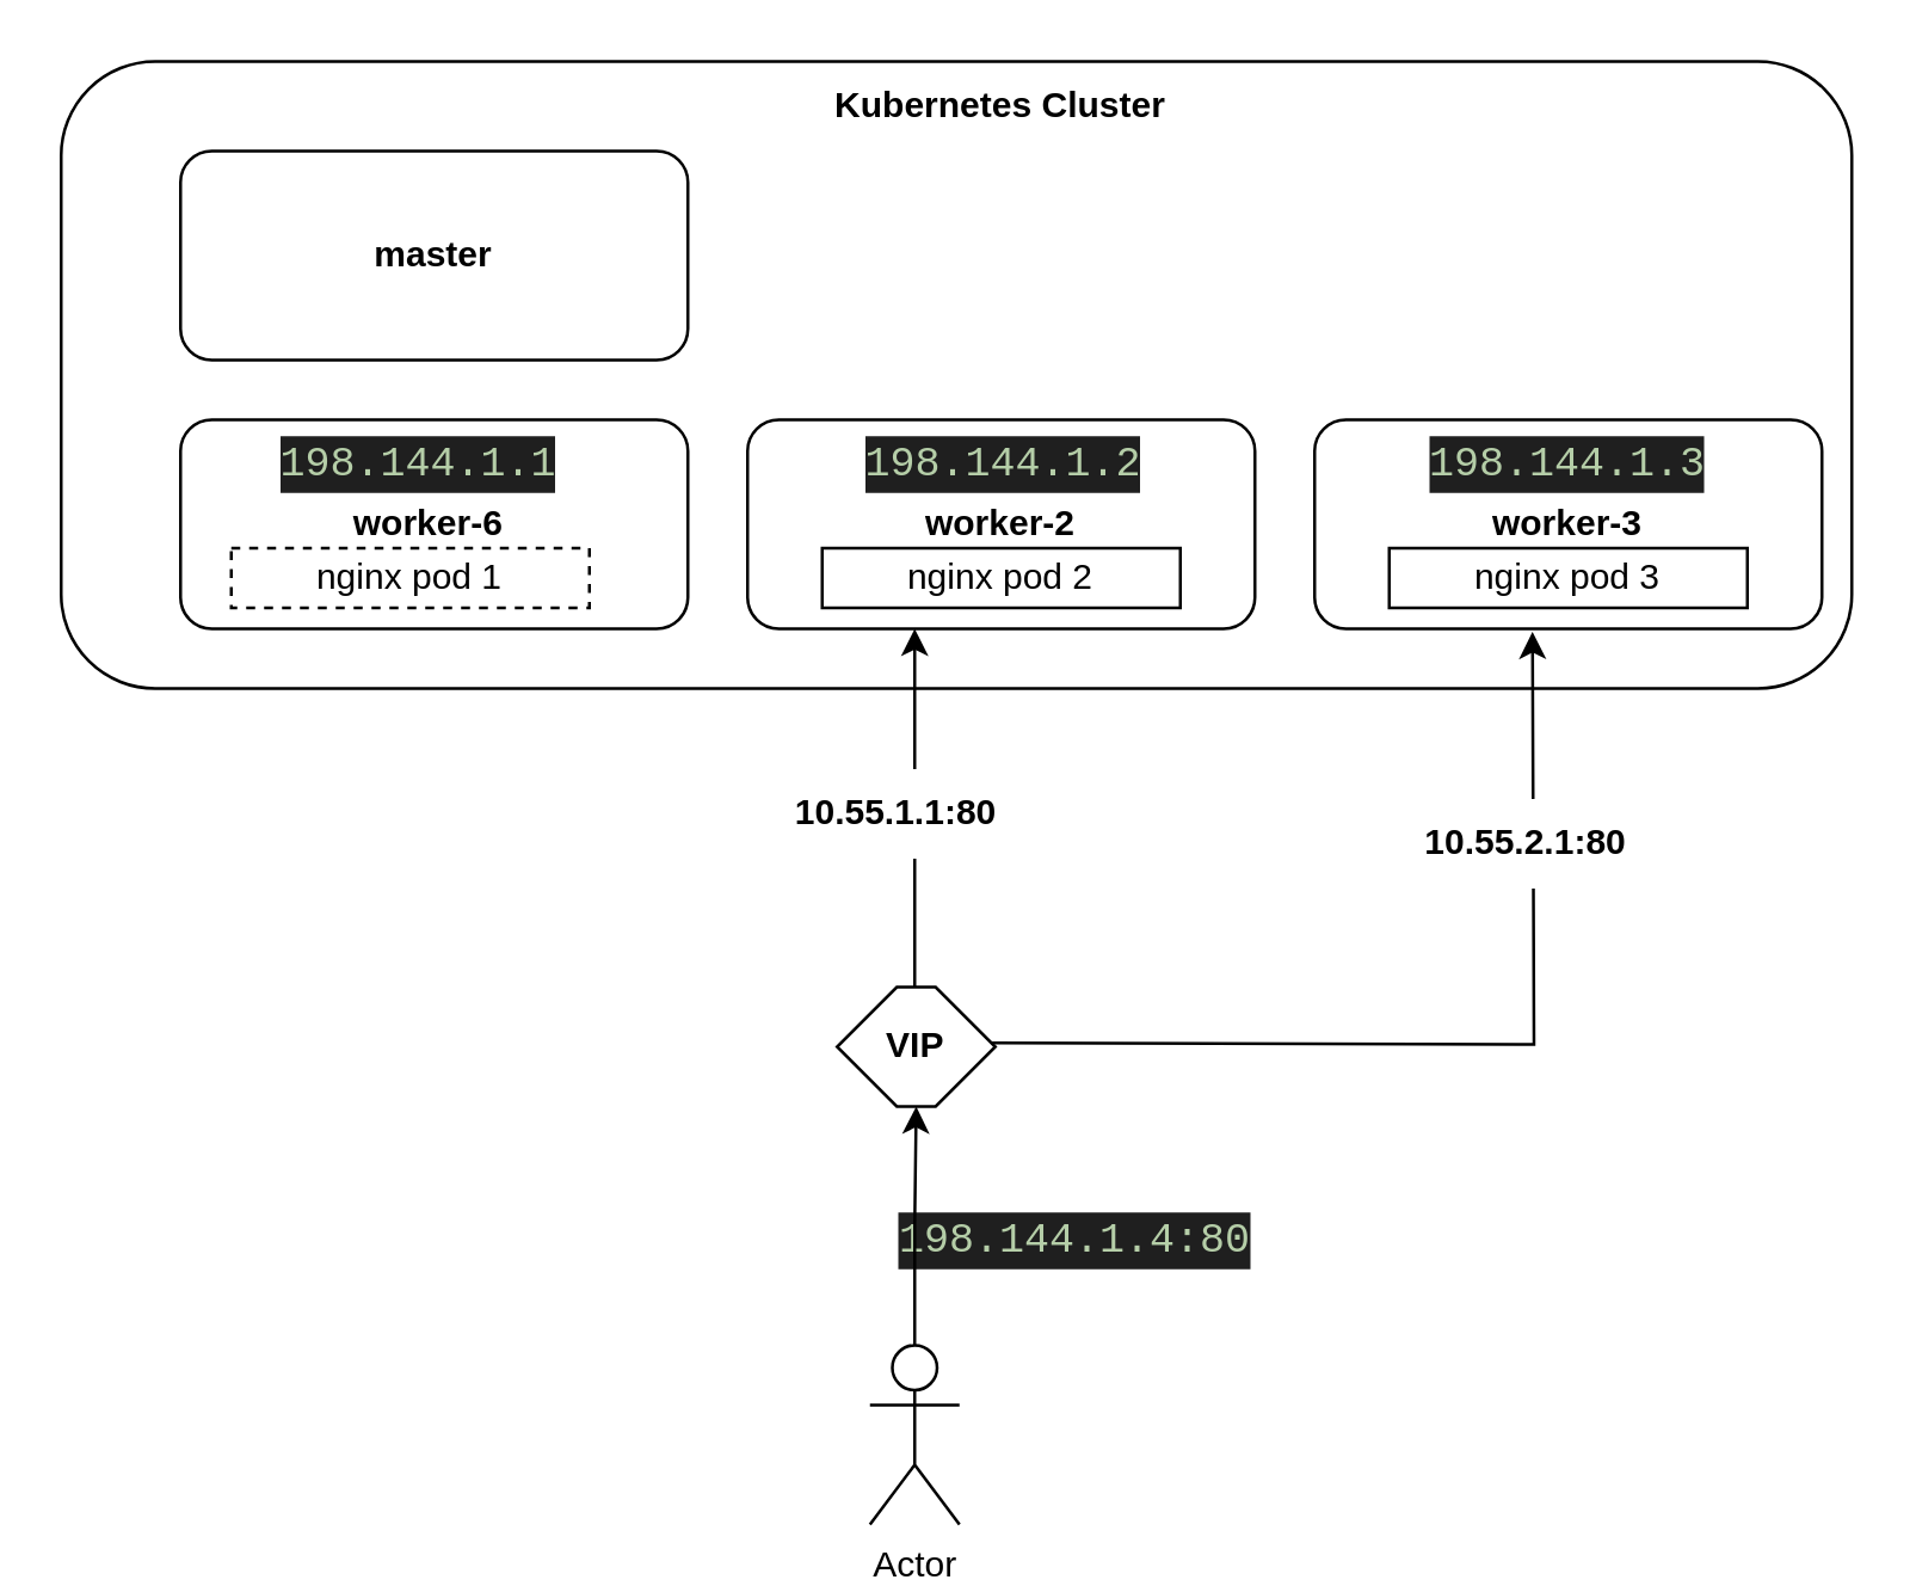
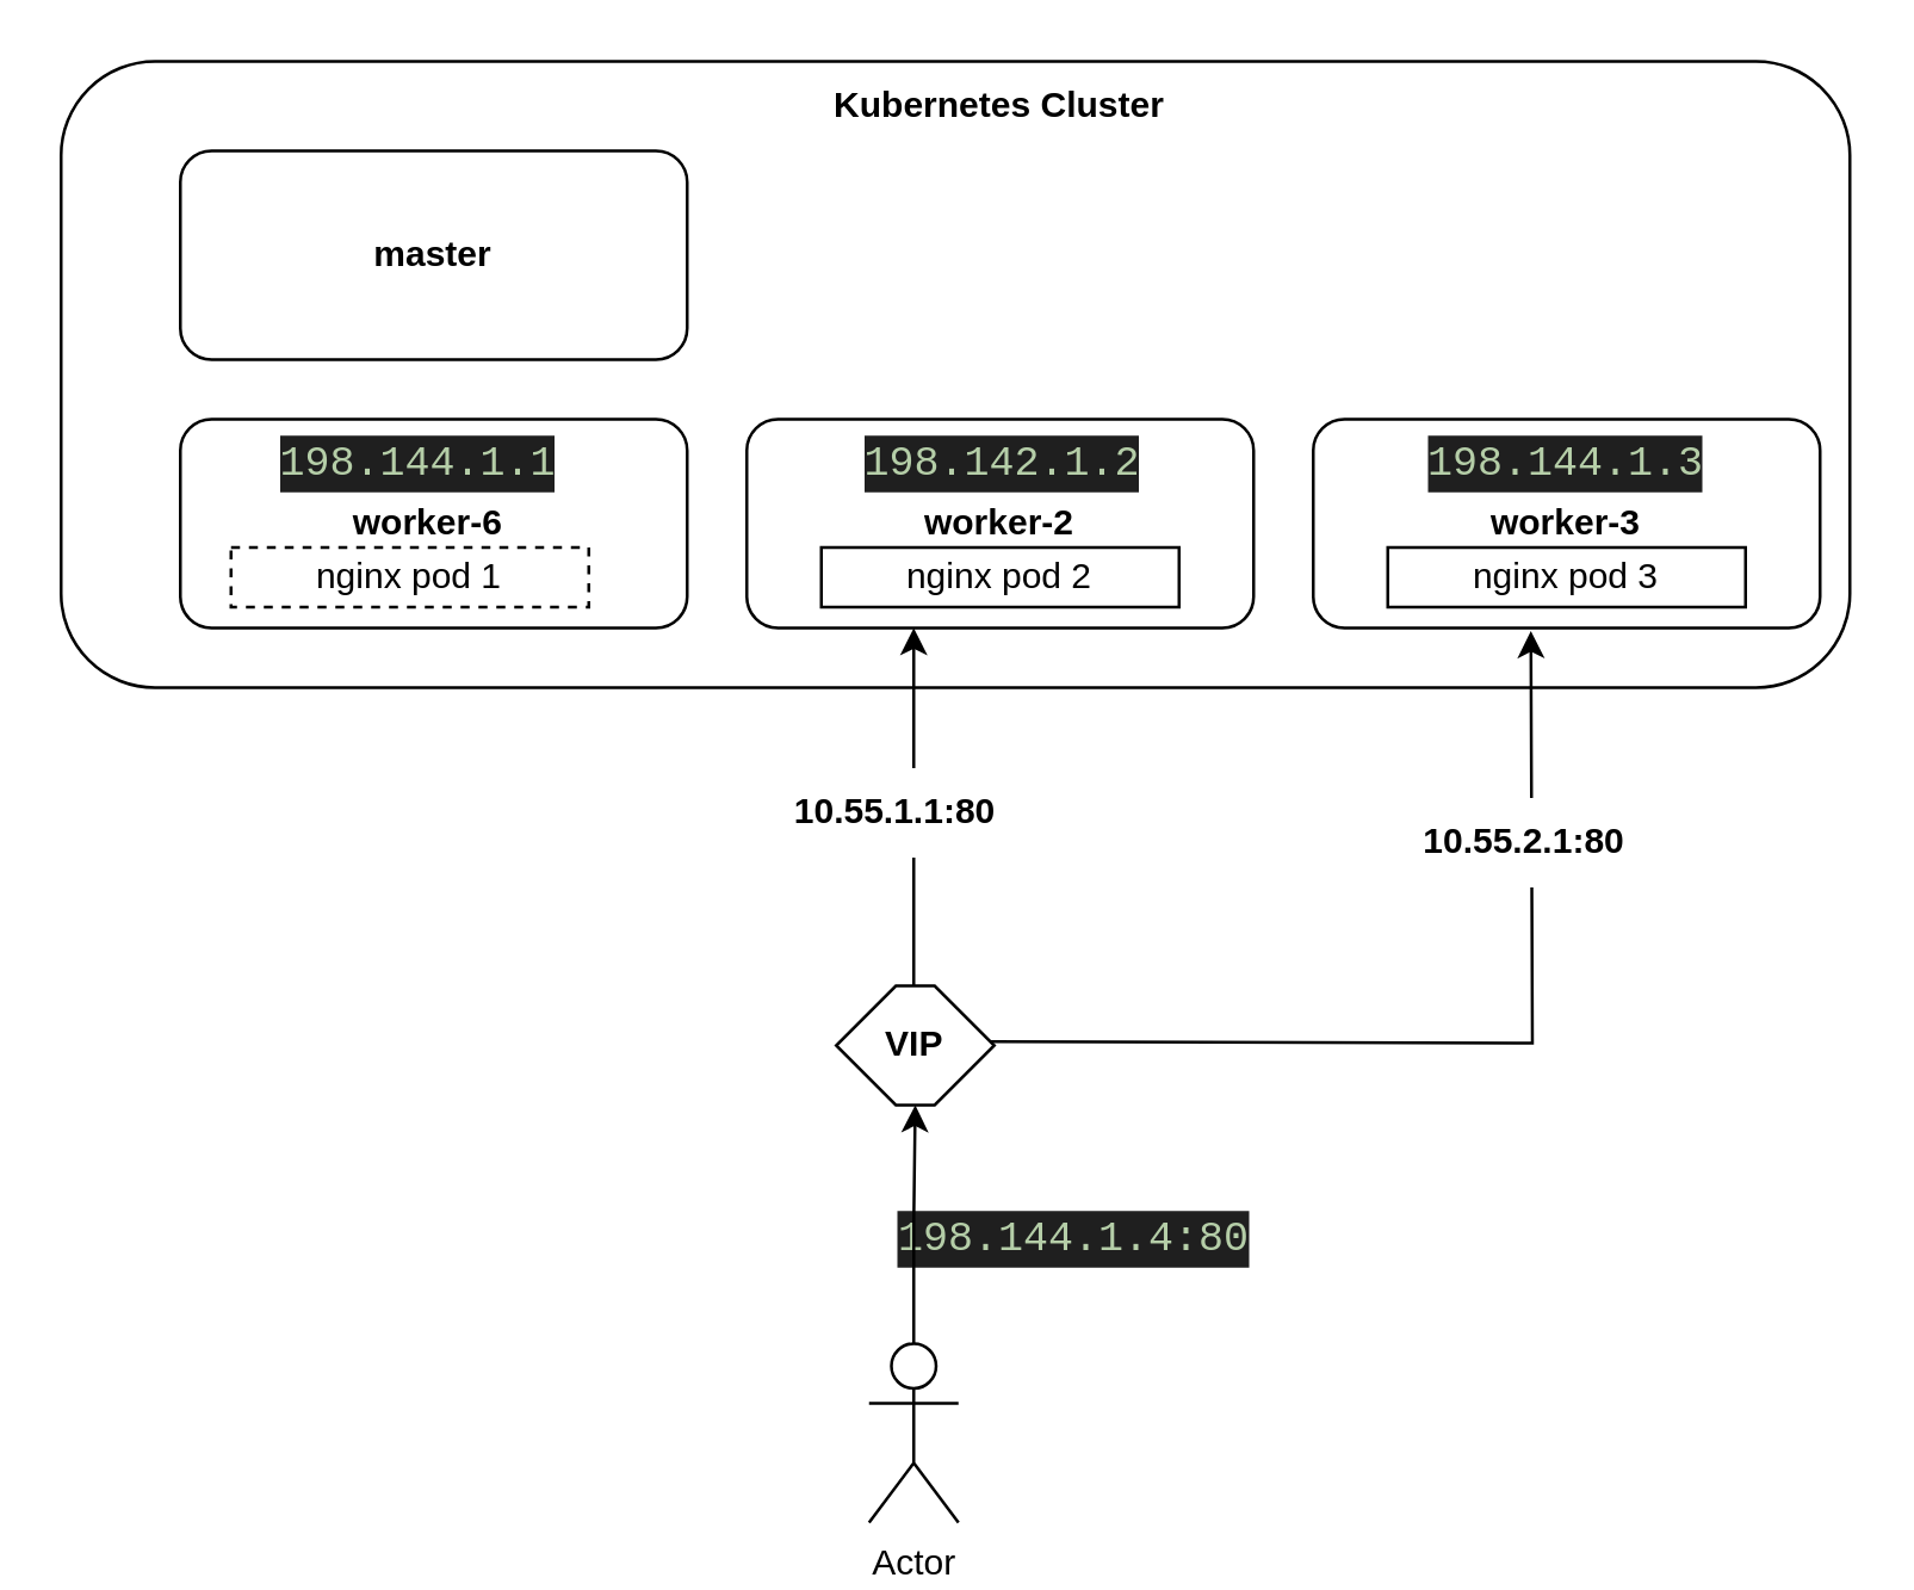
  <mxCell id="0" />
  <mxCell id="1" parent="0" />
  <mxCell id="2" value="" style="rounded=1;whiteSpace=wrap;html=1;" vertex="1" parent="1"><mxGeometry x="20" y="20" width="600" height="210" as="geometry" /></mxCell>
  <mxCell id="3" value="&lt;b&gt;Kubernetes Cluster&lt;/b&gt;" style="text;html=1;align=center;verticalAlign=middle;whiteSpace=wrap;rounded=0;" vertex="1" parent="1"><mxGeometry x="270" y="20" width="130" height="30" as="geometry" /></mxCell>
  <mxCell id="4" value="&lt;b&gt;master&lt;/b&gt;" style="rounded=1;whiteSpace=wrap;html=1;" vertex="1" parent="1"><mxGeometry x="60" y="50" width="170" height="70" as="geometry" /></mxCell>
  <mxCell id="5" value="&lt;b&gt;worker-6&amp;nbsp;&lt;/b&gt;" style="rounded=1;whiteSpace=wrap;html=1;" vertex="1" parent="1"><mxGeometry x="60" y="140" width="170" height="70" as="geometry" /></mxCell>
  <mxCell id="6" value="&lt;b&gt;worker-2&lt;/b&gt;" style="rounded=1;whiteSpace=wrap;html=1;" vertex="1" parent="1"><mxGeometry x="250" y="140" width="170" height="70" as="geometry" /></mxCell>
  <mxCell id="7" value="&lt;b&gt;worker-3&lt;/b&gt;" style="rounded=1;whiteSpace=wrap;html=1;" vertex="1" parent="1"><mxGeometry x="440" y="140" width="170" height="70" as="geometry" /></mxCell>
  <mxCell id="8" value="&lt;div style=&quot;background-color: rgb(31, 31, 31); font-family: Consolas, &amp;quot;Courier New&amp;quot;, monospace; font-size: 14px; line-height: 19px; white-space: pre;&quot;&gt;&lt;font color=&quot;#b5cea8&quot;&gt;198.144.1.1&lt;/font&gt;&lt;/div&gt;" style="text;html=1;align=center;verticalAlign=middle;whiteSpace=wrap;rounded=0;" vertex="1" parent="1"><mxGeometry x="80" y="140" width="120" height="30" as="geometry" /></mxCell>
  <mxCell id="9" value="&lt;div style=&quot;background-color: rgb(31, 31, 31); font-family: Consolas, &amp;quot;Courier New&amp;quot;, monospace; font-size: 14px; line-height: 19px; white-space: pre;&quot;&gt;&lt;font color=&quot;#b5cea8&quot;&gt;198.144.1.3&lt;/font&gt;&lt;/div&gt;" style="text;html=1;align=center;verticalAlign=middle;whiteSpace=wrap;rounded=0;" vertex="1" parent="1"><mxGeometry x="465" y="140" width="120" height="30" as="geometry" /></mxCell>
  <mxCell id="10" value="&lt;div style=&quot;background-color: rgb(31, 31, 31); font-family: Consolas, &amp;quot;Courier New&amp;quot;, monospace; font-size: 14px; line-height: 19px; white-space: pre;&quot;&gt;&lt;font color=&quot;#b5cea8&quot;&gt;198.144.1.4:80&lt;/font&gt;&lt;/div&gt;" style="text;html=1;align=center;verticalAlign=middle;whiteSpace=wrap;rounded=0;fillColor=default;" vertex="1" parent="1"><mxGeometry x="300" y="400" width="120" height="30" as="geometry" /></mxCell>
  <mxCell id="11" value="nginx pod 1" style="rounded=0;whiteSpace=wrap;html=1;dashed=1;" vertex="1" parent="1"><mxGeometry x="77" y="183" width="120" height="20" as="geometry" /></mxCell>
  <mxCell id="12" value="nginx pod 2" style="rounded=0;whiteSpace=wrap;html=1;" vertex="1" parent="1"><mxGeometry x="275" y="183" width="120" height="20" as="geometry" /></mxCell>
  <mxCell id="13" value="nginx pod 3" style="rounded=0;whiteSpace=wrap;html=1;" vertex="1" parent="1"><mxGeometry x="465" y="183" width="120" height="20" as="geometry" /></mxCell>
  <mxCell id="14" style="edgeStyle=orthogonalEdgeStyle;rounded=0;orthogonalLoop=1;jettySize=auto;html=1;exitX=0.5;exitY=0;exitDx=0;exitDy=0;exitPerimeter=0;entryX=0.5;entryY=1;entryDx=0;entryDy=0;" edge="1" parent="1" source="15" target="16"><mxGeometry relative="1" as="geometry" /></mxCell>
  <mxCell id="15" value="Actor" style="shape=umlActor;verticalLabelPosition=bottom;verticalAlign=top;html=1;outlineConnect=0;" vertex="1" parent="1"><mxGeometry x="291" y="450" width="30" height="60" as="geometry" /></mxCell>
  <mxCell id="16" value="&lt;b&gt;VIP&lt;/b&gt;" style="shape=hexagon;perimeter=hexagonPerimeter2;whiteSpace=wrap;html=1;fixedSize=1;size=20;" vertex="1" parent="1"><mxGeometry x="280" y="330" width="53" height="40" as="geometry" /></mxCell>
  <mxCell id="17" style="edgeStyle=orthogonalEdgeStyle;rounded=0;orthogonalLoop=1;jettySize=auto;html=1;" edge="1" parent="1" source="16"><mxGeometry relative="1" as="geometry"><mxPoint x="306" y="210" as="targetPoint" /></mxGeometry></mxCell>
  <mxCell id="18" style="edgeStyle=orthogonalEdgeStyle;rounded=0;orthogonalLoop=1;jettySize=auto;html=1;exitX=1;exitY=0.25;exitDx=0;exitDy=0;" edge="1" parent="1"><mxGeometry relative="1" as="geometry"><mxPoint x="331.74" y="348.74" as="sourcePoint" /><mxPoint x="513" y="211" as="targetPoint" /></mxGeometry></mxCell>
  <mxCell id="19" value="&lt;b&gt;10.55.1.1:80&lt;/b&gt;" style="text;html=1;align=center;verticalAlign=middle;whiteSpace=wrap;rounded=0;fillColor=default;" vertex="1" parent="1"><mxGeometry x="270" y="257" width="60" height="30" as="geometry" /></mxCell>
  <mxCell id="20" value="&lt;b&gt;10.55.2.1:80&lt;/b&gt;" style="text;html=1;align=center;verticalAlign=middle;whiteSpace=wrap;rounded=0;fillColor=default;" vertex="1" parent="1"><mxGeometry x="481" y="267" width="60" height="30" as="geometry" /></mxCell>
- <mxCell id="21" value="&lt;div style=&quot;background-color: rgb(31, 31, 31); font-family: Consolas, &amp;quot;Courier New&amp;quot;, monospace; font-size: 14px; line-height: 19px; white-space: pre;&quot;&gt;&lt;font color=&quot;#b5cea8&quot;&gt;198.144.1.2&lt;/font&gt;&lt;/div&gt;" style="text;html=1;align=center;verticalAlign=middle;whiteSpace=wrap;rounded=0;" vertex="1" parent="1"><mxGeometry x="276" y="140" width="120" height="30" as="geometry" /></mxCell>
+ <mxCell id="21" value="&lt;div style=&quot;background-color: rgb(31, 31, 31); font-family: Consolas, &amp;quot;Courier New&amp;quot;, monospace; font-size: 14px; line-height: 19px; white-space: pre;&quot;&gt;&lt;font color=&quot;#b5cea8&quot;&gt;198.142.1.2&lt;/font&gt;&lt;/div&gt;" style="text;html=1;align=center;verticalAlign=middle;whiteSpace=wrap;rounded=0;" vertex="1" parent="1"><mxGeometry x="276" y="140" width="120" height="30" as="geometry" /></mxCell>
